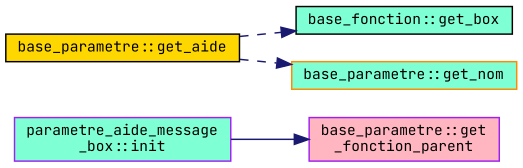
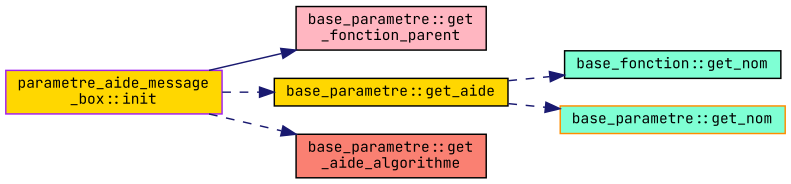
  digraph {
    fontname="JetBrains Mono"
    rankdir=LR
    node [color=black fillcolor=gold fontname="JetBrains Mono" fontsize=10 shape=record style=filled]
    edge [color=midnightblue fontname="JetBrains Mono" fontsize=10 labelfontname=Helvetica labelfontsize=10 style=dashed]
-   n1 [color=purple fillcolor=aquamarine fontcolor=black height=0.2 label="parametre_aide_message\l_box::init" width=0.4]
-   n2 [color=purple fillcolor=lightpink height=0.2 label="base_parametre::get\l_fonction_parent" width=0.4]
+   n1 [color=purple fontcolor=black height=0.2 label="parametre_aide_message\l_box::init" width=0.4]
+   n2 [fillcolor=lightpink height=0.2 label="base_parametre::get\l_fonction_parent" width=0.4]
    n3 [height=0.2 label="base_parametre::get_aide" width=0.4]
-   n5 [fillcolor=aquamarine height=0.2 label="base_fonction::get_box" width=0.4]
+   n4 [fillcolor=salmon height=0.2 label="base_parametre::get\l_aide_algorithme" width=0.4]
+   n5 [fillcolor=aquamarine height=0.2 label="base_fonction::get_nom" width=0.4]
    n6 [color=darkorange fillcolor=aquamarine height=0.2 label="base_parametre::get_nom" width=0.4]
    n1 -> n2 [style=solid]
+   n1 -> n3
+   n1 -> n4
    n3 -> n5
    n3 -> n6
  }
